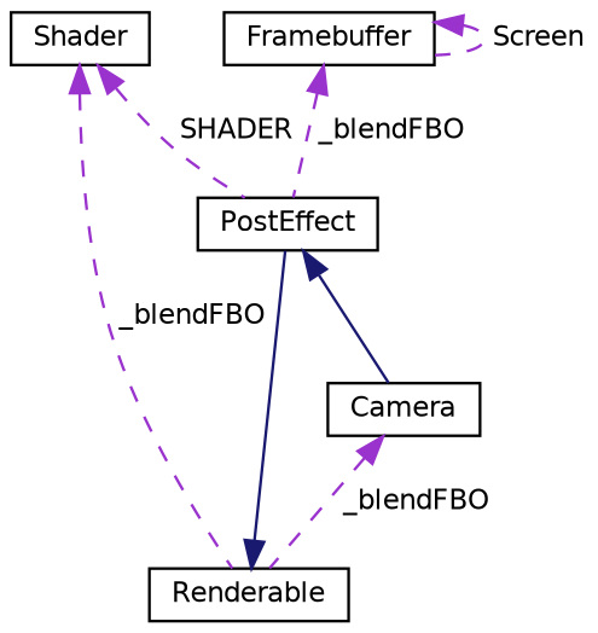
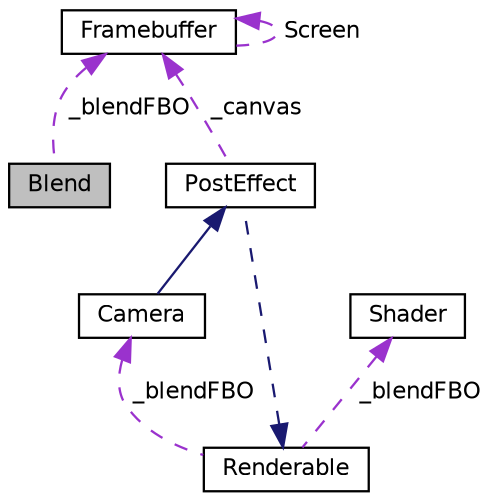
  digraph {
    node [color=black fillcolor=white fontname=Helvetica fontsize=10 shape=record style=filled]
    edge [color=darkorchid3 dir=back fontname=Helvetica fontsize=10 labelfontname=Helvetica labelfontsize=10 style=dashed]
+   n1 [fillcolor=grey75 fontcolor=black height=0.2 label=Blend width=0.4]
    n2 [height=0.2 label=PostEffect width=0.4]
    n3 [height=0.2 label=Camera width=0.4]
    n4 [height=0.2 label=Renderable width=0.4]
    n5 [height=0.2 label=Shader width=0.4]
    n6 [height=0.2 label=Framebuffer width=0.4]
    n2 -> n3 [color=midnightblue style=solid]
    n3 -> n4 [label=" _blendFBO"]
-   n4 -> n2 [color=midnightblue style=solid]
-   n5 -> n2 [label=" SHADER"]
+   n4 -> n2 [color=midnightblue]
    n5 -> n4 [label=" _blendFBO"]
-   n6 -> n2 [label=" _blendFBO"]
+   n6 -> n1 [label=" _blendFBO"]
+   n6 -> n2 [label=" _canvas"]
    n6 -> n6 [label=" Screen"]
  }
